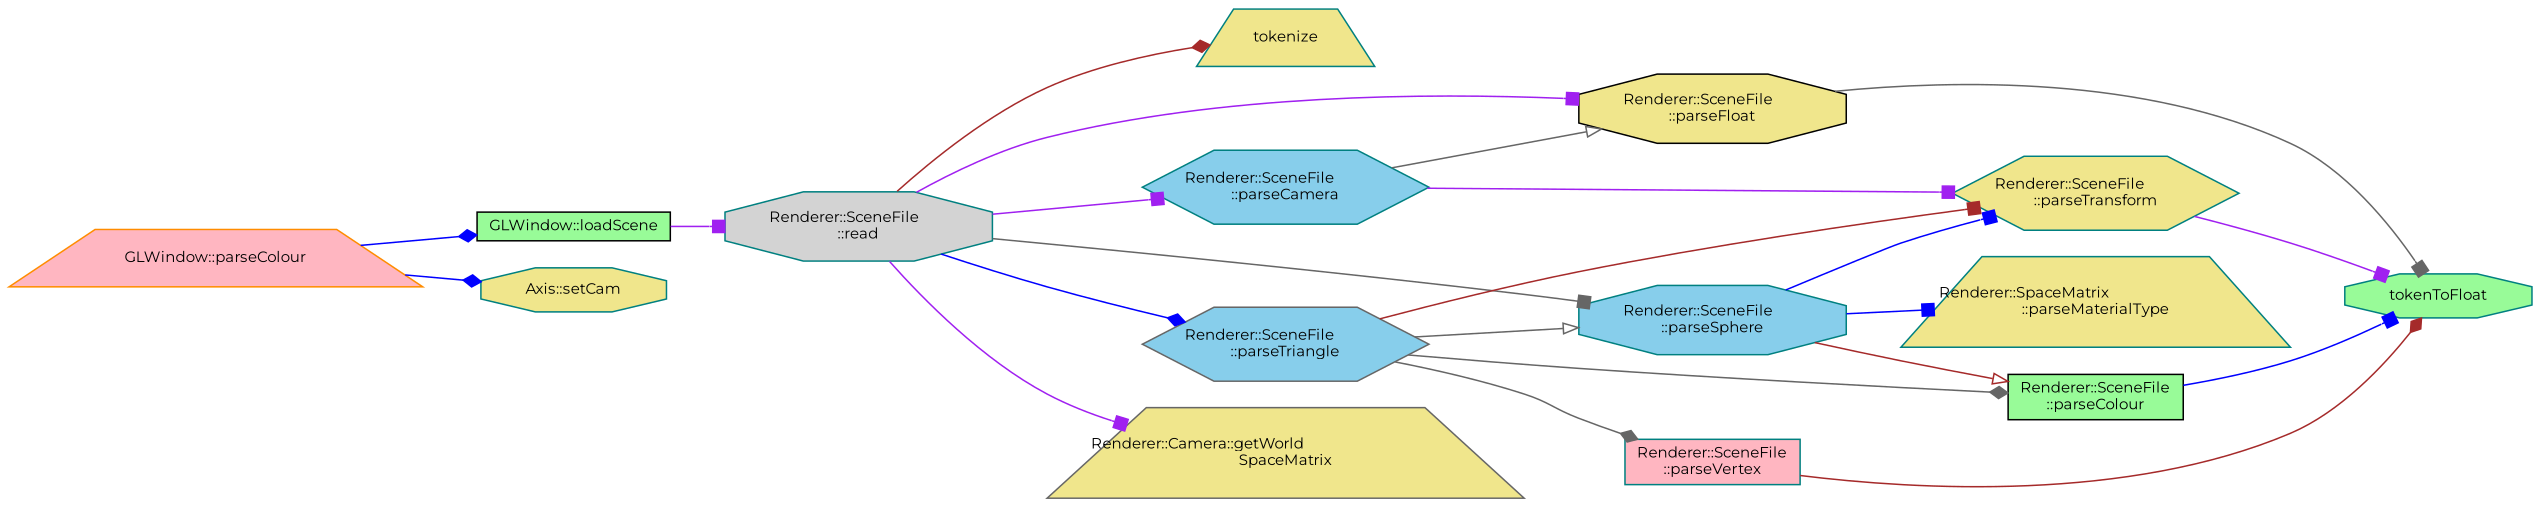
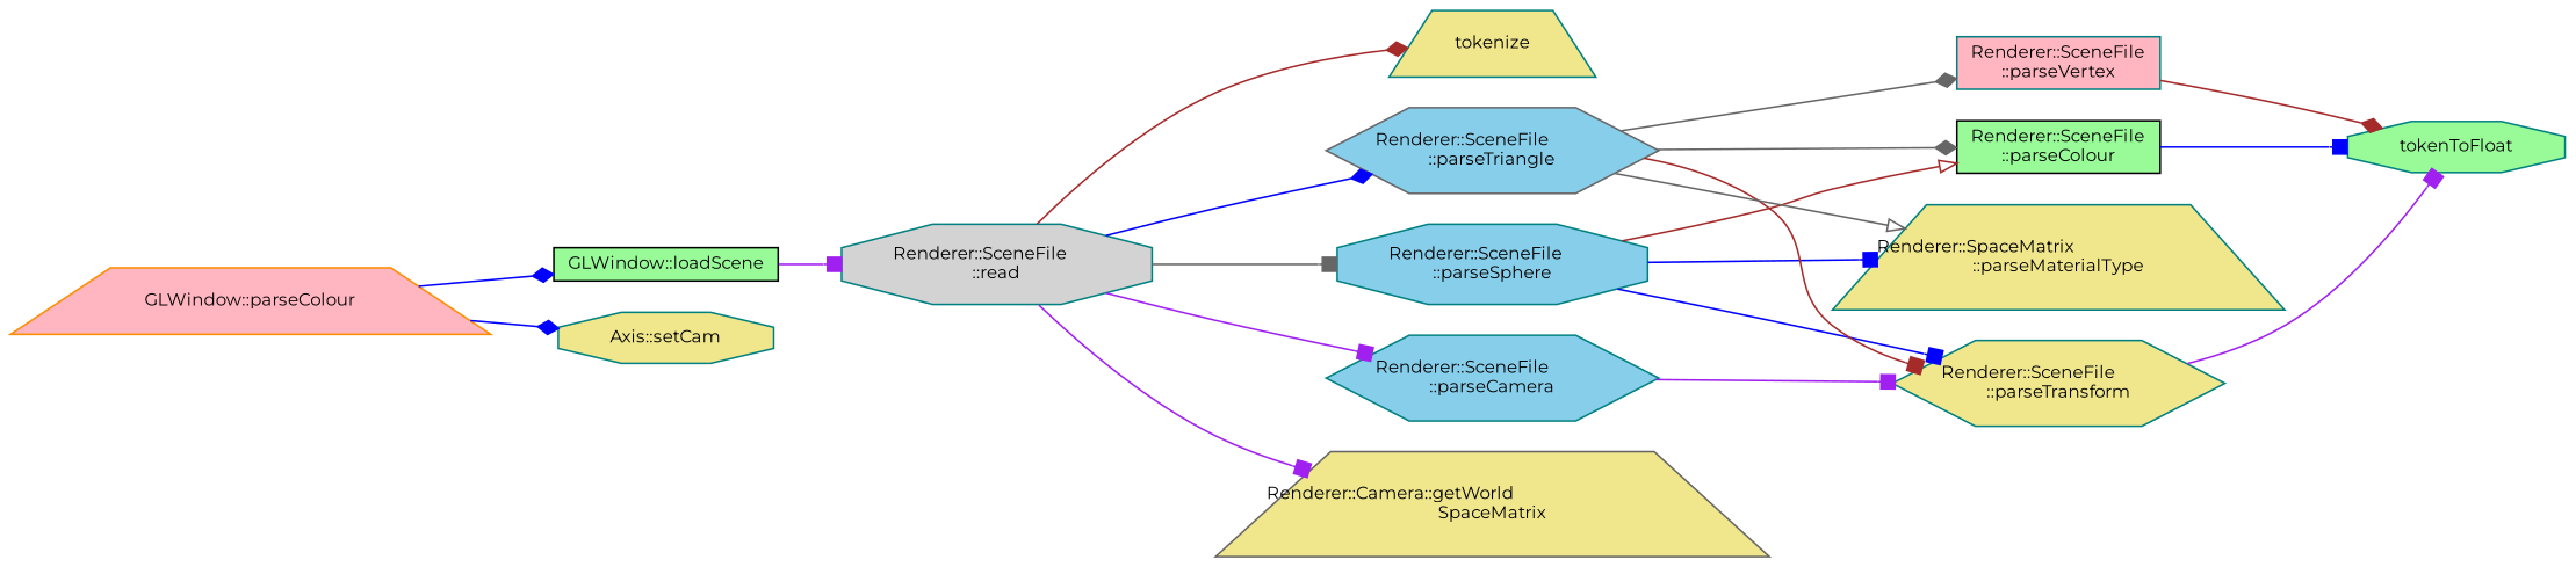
  digraph {
    fontname=Montserrat
    rankdir=LR
    node [color=teal fillcolor=khaki fontname=Montserrat fontsize=10 shape=octagon style=filled]
    edge [arrowhead=box color=blue fontname=Montserrat fontsize=10 labelfontname=Helvetica labelfontsize=10 style=solid]
    n1 [color=darkorange fillcolor=lightpink fontcolor=black height=0.2 label="GLWindow::parseColour" shape=trapezium width=0.4]
    n2 [color=black fillcolor=palegreen height=0.2 label="GLWindow::loadScene" shape=box width=0.4]
    n3 [height=0.2 label="Axis::setCam" width=0.4]
    n4 [fillcolor=lightgrey height=0.2 label="Renderer::SceneFile\l::read" width=0.4]
    n5 [height=0.2 label=tokenize shape=trapezium width=0.4]
    n6 [fillcolor=skyblue height=0.2 label="Renderer::SceneFile\l::parseCamera" shape=hexagon width=0.4]
-   n7 [color=black height=0.2 label="Renderer::SceneFile\l::parseFloat" width=0.4]
    n8 [fillcolor=skyblue height=0.2 label="Renderer::SceneFile\l::parseSphere" width=0.4]
    n9 [color=gray40 fillcolor=skyblue height=0.2 label="Renderer::SceneFile\l::parseTriangle" shape=hexagon width=0.4]
    n10 [color=gray40 height=0.2 label="Renderer::Camera::getWorld\lSpaceMatrix" shape=trapezium width=0.4]
    n11 [height=0.2 label="Renderer::SceneFile\l::parseTransform" shape=hexagon width=0.4]
    n12 [fillcolor=palegreen height=0.2 label=tokenToFloat width=0.4]
    n13 [color=black fillcolor=palegreen height=0.2 label="Renderer::SceneFile\l::parseColour" shape=box width=0.4]
    n14 [height=0.2 label="Renderer::SpaceMatrix\l::parseMaterialType" shape=trapezium width=0.4]
    n15 [fillcolor=lightpink height=0.2 label="Renderer::SceneFile\l::parseVertex" shape=box width=0.4]
    n1 -> n2 [arrowhead=diamond]
    n1 -> n3 [arrowhead=diamond]
    n2 -> n4 [color=purple]
    n4 -> n5 [arrowhead=diamond color=brown]
    n4 -> n6 [color=purple]
-   n4 -> n7 [color=purple]
    n4 -> n8 [color=gray40]
    n4 -> n9 [arrowhead=diamond]
    n4 -> n10 [color=purple]
-   n6 -> n7 [arrowhead=onormal color=gray40]
    n6 -> n11 [color=purple]
-   n7 -> n12 [color=gray40]
    n8 -> n11
    n8 -> n13 [arrowhead=onormal color=brown]
    n8 -> n14
    n9 -> n11 [color=brown]
    n9 -> n13 [arrowhead=diamond color=gray40]
-   n9 -> n8 [arrowhead=onormal color=gray40]
+   n9 -> n14 [arrowhead=onormal color=gray40]
    n9 -> n15 [arrowhead=diamond color=gray40]
    n11 -> n12 [color=purple]
    n13 -> n12
    n15 -> n12 [arrowhead=diamond color=brown]
  }
